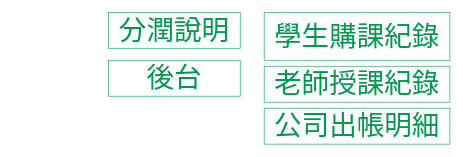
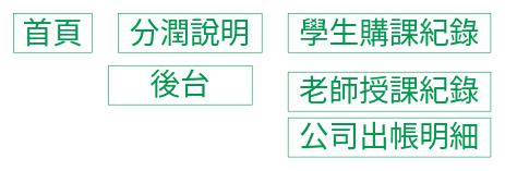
  <mxCell id="0" />
  <mxCell id="1" parent="0" />
+ <mxCell id="2" value="&lt;font color=&quot;#00994d&quot;&gt;首頁&lt;/font&gt;" style="rounded=0;whiteSpace=wrap;html=1;labelBackgroundColor=none;fontSize=46;fontColor=#0066CC;strokeColor=#00994D;fillColor=none;" vertex="1" parent="1"><mxGeometry x="20" y="20" width="120" height="60" as="geometry" /></mxCell>
  <mxCell id="3" value="分潤說明" style="rounded=0;whiteSpace=wrap;html=1;labelBackgroundColor=none;fontSize=46;fontColor=#00994D;strokeColor=#00994D;fillColor=none;" vertex="1" parent="1"><mxGeometry x="180" y="20" width="220" height="60" as="geometry" /></mxCell>
- <mxCell id="4" value="後台" style="rounded=0;whiteSpace=wrap;html=1;labelBackgroundColor=none;fontSize=46;fontColor=#00994D;strokeColor=#00994D;fillColor=none;" vertex="1" parent="1"><mxGeometry x="180" y="100" width="220" height="60" as="geometry" /></mxCell>
- <mxCell id="5" value="學生購課紀錄" style="rounded=0;whiteSpace=wrap;html=1;labelBackgroundColor=none;fontSize=46;fontColor=#00994D;strokeColor=#00994D;fillColor=none;" vertex="1" parent="1"><mxGeometry x="440" y="20" width="310" height="80" as="geometry" /></mxCell>
+ <mxCell id="4" value="後台" style="rounded=0;whiteSpace=wrap;html=1;labelBackgroundColor=none;fontSize=46;fontColor=#00994D;strokeColor=#00994D;fillColor=none;" vertex="1" parent="1"><mxGeometry x="165" y="100" width="220" height="60" as="geometry" /></mxCell>
+ <mxCell id="5" value="學生購課紀錄" style="rounded=0;whiteSpace=wrap;html=1;labelBackgroundColor=none;fontSize=46;fontColor=#00994D;strokeColor=#00994D;fillColor=none;" vertex="1" parent="1"><mxGeometry x="440" y="20" width="310" height="60" as="geometry" /></mxCell>
  <mxCell id="6" value="老師授課紀錄" style="rounded=0;whiteSpace=wrap;html=1;labelBackgroundColor=none;fontSize=46;fontColor=#00994D;strokeColor=#00994D;fillColor=none;" vertex="1" parent="1"><mxGeometry x="440" y="110" width="310" height="60" as="geometry" /></mxCell>
  <mxCell id="7" value="公司出帳明細" style="rounded=0;whiteSpace=wrap;html=1;labelBackgroundColor=none;fontSize=46;fontColor=#00994D;strokeColor=#00994D;fillColor=none;" vertex="1" parent="1"><mxGeometry x="440" y="180" width="310" height="60" as="geometry" /></mxCell>
